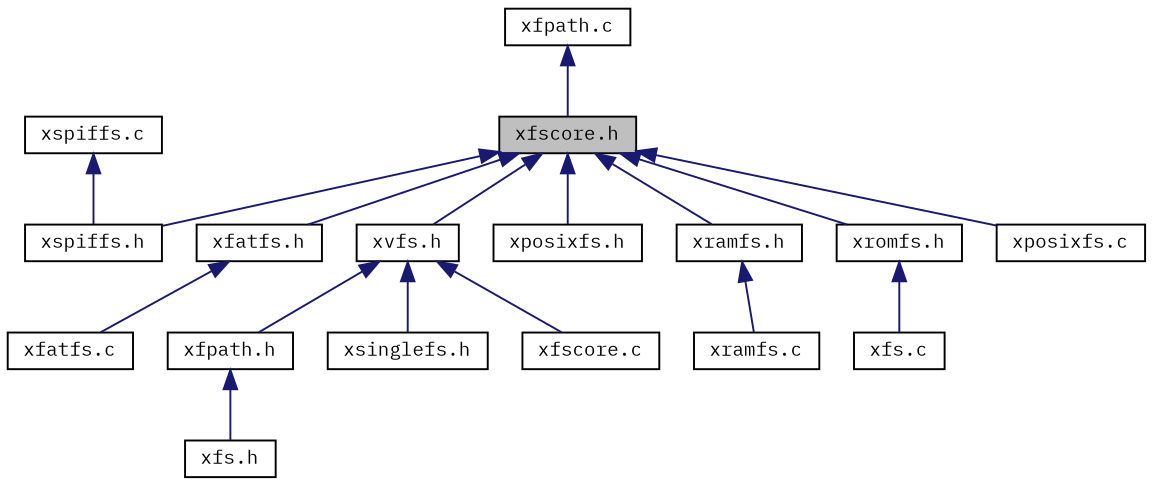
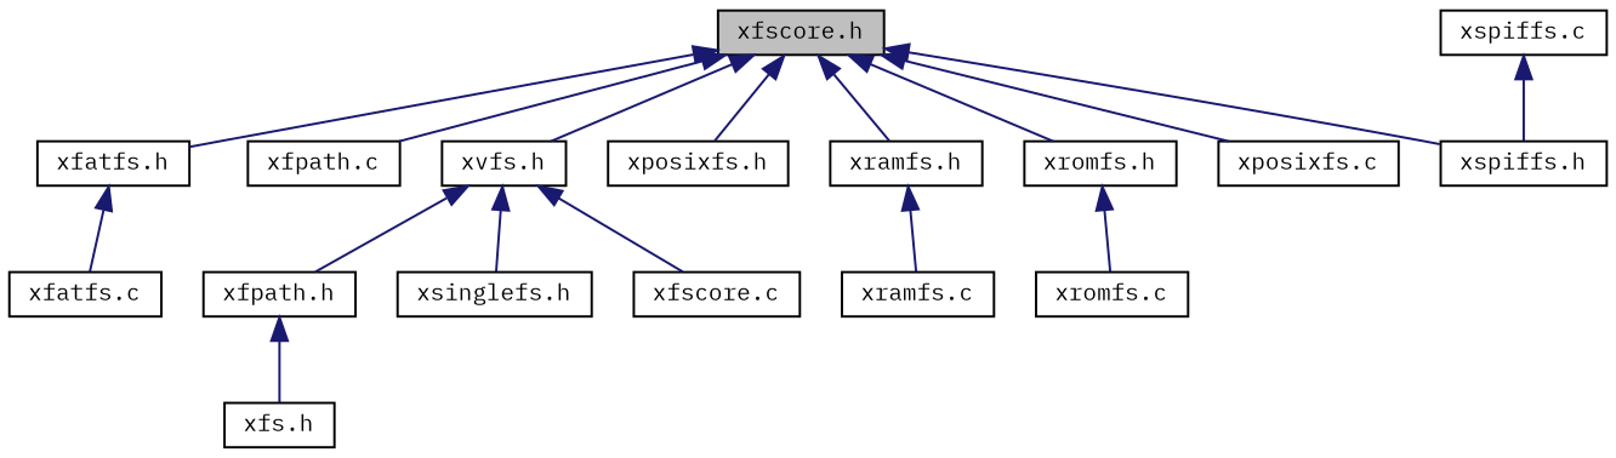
  digraph {
    fontname="IBM Plex Mono"
    node [color=black fillcolor=white fontname="IBM Plex Mono" fontsize=10 shape=record style=filled]
    edge [color=midnightblue dir=back fontname="IBM Plex Mono" fontsize=10 labelfontname=Helvetica labelfontsize=10 style=solid]
    n1 [fillcolor=grey75 fontcolor=black height=0.2 label="xfscore.h" width=0.4]
    n2 [height=0.2 label="xfatfs.h" width=0.4]
    n3 [height=0.2 label="xfpath.c" width=0.4]
    n4 [height=0.2 label="xvfs.h" width=0.4]
    n5 [height=0.2 label="xposixfs.h" width=0.4]
    n6 [height=0.2 label="xramfs.h" width=0.4]
    n7 [height=0.2 label="xromfs.h" width=0.4]
    n8 [height=0.2 label="xspiffs.h" width=0.4]
    n9 [height=0.2 label="xposixfs.c" width=0.4]
    n10 [height=0.2 label="xfatfs.c" width=0.4]
    n11 [height=0.2 label="xfpath.h" width=0.4]
    n12 [height=0.2 label="xsinglefs.h" width=0.4]
    n13 [height=0.2 label="xfscore.c" width=0.4]
    n14 [height=0.2 label="xramfs.c" width=0.4]
-   n15 [height=0.2 label="xfs.c" width=0.4]
+   n15 [height=0.2 label="xromfs.c" width=0.4]
    n16 [height=0.2 label="xfs.h" width=0.4]
    n17 [height=0.2 label="xspiffs.c" width=0.4]
    n1 -> n2
-   n3 -> n1
+   n1 -> n3
    n1 -> n4
    n1 -> n5
    n1 -> n6
    n1 -> n7
    n1 -> n8
    n1 -> n9
    n2 -> n10
    n4 -> n11
    n4 -> n12
    n4 -> n13
    n6 -> n14
    n7 -> n15
    n11 -> n16
    n17 -> n8
  }
